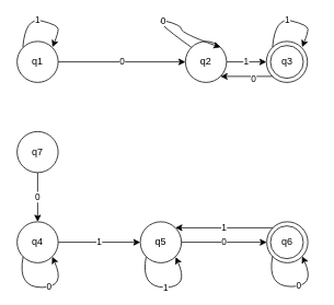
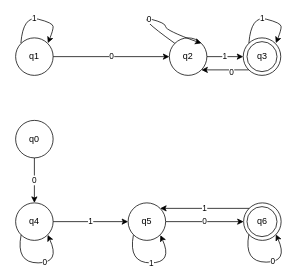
  <mxCell id="0" />
  <mxCell id="1" parent="0" />
  <mxCell id="2" value="0" style="edgeStyle=orthogonalEdgeStyle;rounded=0;orthogonalLoop=1;jettySize=auto;html=1;entryX=0.5;entryY=0;entryDx=0;entryDy=0;" edge="1" parent="1" source="3" target="5"><mxGeometry relative="1" as="geometry" /></mxCell>
- <mxCell id="3" value="q7" style="ellipse;whiteSpace=wrap;html=1;aspect=fixed;" vertex="1" parent="1"><mxGeometry x="20" y="160" width="50" height="50" as="geometry" /></mxCell>
+ <mxCell id="3" value="q0" style="ellipse;whiteSpace=wrap;html=1;aspect=fixed;" vertex="1" parent="1"><mxGeometry x="20" y="160" width="50" height="50" as="geometry" /></mxCell>
  <mxCell id="4" value="1" style="edgeStyle=orthogonalEdgeStyle;rounded=0;orthogonalLoop=1;jettySize=auto;html=1;entryX=0;entryY=0.5;entryDx=0;entryDy=0;" edge="1" parent="1" source="5" target="7"><mxGeometry relative="1" as="geometry" /></mxCell>
  <mxCell id="5" value="q4" style="ellipse;whiteSpace=wrap;html=1;aspect=fixed;" vertex="1" parent="1"><mxGeometry x="20" y="270" width="50" height="50" as="geometry" /></mxCell>
  <mxCell id="6" value="0" style="edgeStyle=orthogonalEdgeStyle;rounded=0;orthogonalLoop=1;jettySize=auto;html=1;entryX=0;entryY=0.5;entryDx=0;entryDy=0;" edge="1" parent="1" source="7" target="8"><mxGeometry relative="1" as="geometry" /></mxCell>
  <mxCell id="7" value="q5" style="ellipse;whiteSpace=wrap;html=1;aspect=fixed;" vertex="1" parent="1"><mxGeometry x="170" y="270" width="50" height="50" as="geometry" /></mxCell>
  <mxCell id="8" value="" style="ellipse;whiteSpace=wrap;html=1;aspect=fixed;" vertex="1" parent="1"><mxGeometry x="324" y="270" width="50" height="50" as="geometry" /></mxCell>
  <mxCell id="9" value="" style="ellipse;whiteSpace=wrap;html=1;aspect=fixed;" vertex="1" parent="1"><mxGeometry x="323.5" y="50" width="50" height="50" as="geometry" /></mxCell>
  <mxCell id="10" value="1" style="edgeStyle=orthogonalEdgeStyle;rounded=0;orthogonalLoop=1;jettySize=auto;html=1;entryX=0;entryY=0.5;entryDx=0;entryDy=0;" edge="1" parent="1" source="11" target="9"><mxGeometry relative="1" as="geometry" /></mxCell>
  <mxCell id="11" value="q2" style="ellipse;whiteSpace=wrap;html=1;aspect=fixed;" vertex="1" parent="1"><mxGeometry x="225" y="50" width="50" height="50" as="geometry" /></mxCell>
  <mxCell id="12" value="0" style="edgeStyle=orthogonalEdgeStyle;rounded=0;orthogonalLoop=1;jettySize=auto;html=1;entryX=0;entryY=0.5;entryDx=0;entryDy=0;" edge="1" parent="1" source="13" target="11"><mxGeometry relative="1" as="geometry" /></mxCell>
  <mxCell id="13" value="q1" style="ellipse;whiteSpace=wrap;html=1;aspect=fixed;" vertex="1" parent="1"><mxGeometry x="20" y="50" width="50" height="50" as="geometry" /></mxCell>
  <mxCell id="14" value="q3" style="ellipse;whiteSpace=wrap;html=1;aspect=fixed;" vertex="1" parent="1"><mxGeometry x="328.5" y="55" width="40" height="40" as="geometry" /></mxCell>
  <mxCell id="15" value="q6" style="ellipse;whiteSpace=wrap;html=1;aspect=fixed;" vertex="1" parent="1"><mxGeometry x="328.5" y="275" width="40" height="40" as="geometry" /></mxCell>
  <mxCell id="16" value="0" style="curved=1;endArrow=classic;html=1;rounded=0;exitX=0;exitY=0;exitDx=0;exitDy=0;entryX=1;entryY=0;entryDx=0;entryDy=0;" edge="1" parent="1" source="11" target="11"><mxGeometry width="50" height="50" relative="1" as="geometry"><mxPoint x="350" y="240" as="sourcePoint" /><mxPoint x="400" y="190" as="targetPoint" /><Array as="points"><mxPoint x="180" y="20" /><mxPoint x="220" y="30" /><mxPoint x="220" y="40" /></Array></mxGeometry></mxCell>
  <mxCell id="17" value="1" style="curved=1;endArrow=classic;html=1;rounded=0;exitX=0;exitY=0;exitDx=0;exitDy=0;entryX=1;entryY=0;entryDx=0;entryDy=0;" edge="1" parent="1"><mxGeometry width="50" height="50" relative="1" as="geometry"><mxPoint x="27" y="57" as="sourcePoint" /><mxPoint x="63" y="57" as="targetPoint" /><Array as="points"><mxPoint x="30" y="20" /><mxPoint x="70" y="30" /><mxPoint x="70" y="40" /></Array></mxGeometry></mxCell>
  <mxCell id="18" value="1" style="curved=1;endArrow=classic;html=1;rounded=0;exitX=0;exitY=0;exitDx=0;exitDy=0;entryX=1;entryY=0;entryDx=0;entryDy=0;" edge="1" parent="1"><mxGeometry width="50" height="50" relative="1" as="geometry"><mxPoint x="331" y="57" as="sourcePoint" /><mxPoint x="367" y="57" as="targetPoint" /><Array as="points"><mxPoint x="334" y="20" /><mxPoint x="374" y="30" /><mxPoint x="374" y="40" /></Array></mxGeometry></mxCell>
  <mxCell id="19" value="" style="endArrow=classic;html=1;rounded=0;exitX=0;exitY=1;exitDx=0;exitDy=0;entryX=1;entryY=1;entryDx=0;entryDy=0;" edge="1" parent="1" source="9" target="11"><mxGeometry width="50" height="50" relative="1" as="geometry"><mxPoint x="380" y="160" as="sourcePoint" /><mxPoint x="430" y="110" as="targetPoint" /></mxGeometry></mxCell>
  <mxCell id="20" value="0" style="edgeLabel;html=1;align=center;verticalAlign=middle;resizable=0;points=[];" vertex="1" connectable="0" parent="19"><mxGeometry x="-0.286" y="3" relative="1" as="geometry"><mxPoint as="offset" /></mxGeometry></mxCell>
  <mxCell id="21" value="" style="curved=1;endArrow=classic;html=1;rounded=0;exitX=0;exitY=1;exitDx=0;exitDy=0;entryX=1;entryY=1;entryDx=0;entryDy=0;" edge="1" parent="1" source="5" target="5"><mxGeometry width="50" height="50" relative="1" as="geometry"><mxPoint x="380" y="160" as="sourcePoint" /><mxPoint x="430" y="110" as="targetPoint" /><Array as="points"><mxPoint x="20" y="350" /><mxPoint x="80" y="350" /></Array></mxGeometry></mxCell>
  <mxCell id="22" value="0" style="edgeLabel;html=1;align=center;verticalAlign=middle;resizable=0;points=[];" vertex="1" connectable="0" parent="21"><mxGeometry x="0.102" y="2" relative="1" as="geometry"><mxPoint as="offset" /></mxGeometry></mxCell>
  <mxCell id="23" value="" style="curved=1;endArrow=classic;html=1;rounded=0;exitX=0;exitY=1;exitDx=0;exitDy=0;entryX=1;entryY=1;entryDx=0;entryDy=0;" edge="1" parent="1"><mxGeometry width="50" height="50" relative="1" as="geometry"><mxPoint x="331" y="312" as="sourcePoint" /><mxPoint x="367" y="312" as="targetPoint" /><Array as="points"><mxPoint x="324" y="349" /><mxPoint x="384" y="349" /></Array></mxGeometry></mxCell>
  <mxCell id="24" value="0" style="edgeLabel;html=1;align=center;verticalAlign=middle;resizable=0;points=[];" vertex="1" connectable="0" parent="23"><mxGeometry x="0.102" y="2" relative="1" as="geometry"><mxPoint as="offset" /></mxGeometry></mxCell>
  <mxCell id="25" value="1" style="curved=1;endArrow=classic;html=1;rounded=0;exitX=0;exitY=1;exitDx=0;exitDy=0;entryX=1;entryY=1;entryDx=0;entryDy=0;" edge="1" parent="1"><mxGeometry width="50" height="50" relative="1" as="geometry"><mxPoint x="177" y="313" as="sourcePoint" /><mxPoint x="213" y="313" as="targetPoint" /><Array as="points"><mxPoint x="170" y="350" /><mxPoint x="230" y="350" /></Array></mxGeometry></mxCell>
  <mxCell id="26" value="1" style="endArrow=classic;html=1;rounded=0;exitX=0;exitY=0;exitDx=0;exitDy=0;entryX=1;entryY=0;entryDx=0;entryDy=0;" edge="1" parent="1" source="8" target="7"><mxGeometry width="50" height="50" relative="1" as="geometry"><mxPoint x="380" y="160" as="sourcePoint" /><mxPoint x="430" y="110" as="targetPoint" /></mxGeometry></mxCell>
